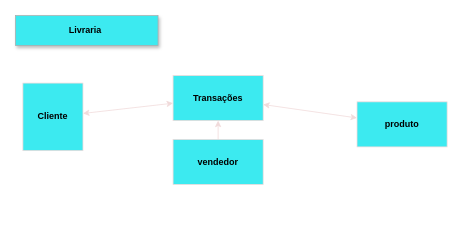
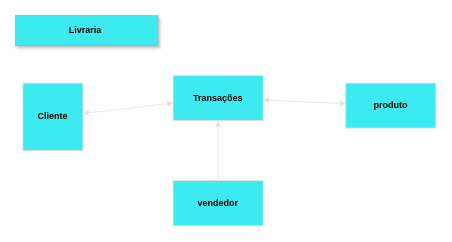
  <mxCell id="0" />
  <mxCell id="1" parent="0" />
  <mxCell id="2" value="&lt;b&gt;Cliente&lt;/b&gt;" style="rounded=0;whiteSpace=wrap;html=1;fillColor=#3CEAF0;strokeColor=#F0DADA;" parent="1" vertex="1"><mxGeometry x="30" y="110" width="80" height="90" as="geometry" /></mxCell>
  <mxCell id="3" style="edgeStyle=none;html=1;exitX=0.5;exitY=0;exitDx=0;exitDy=0;entryX=0.5;entryY=1;entryDx=0;entryDy=0;fillColor=#1D0101;strokeColor=#F0DADA;" edge="1" parent="1" source="4" target="8"><mxGeometry relative="1" as="geometry"><Array as="points"><mxPoint x="290" y="210" /></Array></mxGeometry></mxCell>
- <mxCell id="4" value="&lt;b&gt;vendedor&lt;/b&gt;" style="rounded=0;whiteSpace=wrap;html=1;fillColor=#3CEAF0;strokeColor=#F0DADA;" parent="1" vertex="1"><mxGeometry x="230" y="185" width="120" height="60" as="geometry" /></mxCell>
- <mxCell id="5" value="&lt;b&gt;produto&lt;/b&gt;" style="rounded=0;whiteSpace=wrap;html=1;fillColor=#3CEAF0;strokeColor=#F0DADA;" parent="1" vertex="1"><mxGeometry x="475" y="135" width="120" height="60" as="geometry" /></mxCell>
+ <mxCell id="4" value="&lt;b&gt;vendedor&lt;/b&gt;" style="rounded=0;whiteSpace=wrap;html=1;fillColor=#3CEAF0;strokeColor=#F0DADA;" parent="1" vertex="1"><mxGeometry x="230" y="240" width="120" height="60" as="geometry" /></mxCell>
+ <mxCell id="5" value="&lt;b&gt;produto&lt;/b&gt;" style="rounded=0;whiteSpace=wrap;html=1;fillColor=#3CEAF0;strokeColor=#F0DADA;" parent="1" vertex="1"><mxGeometry x="460" y="110" width="120" height="60" as="geometry" /></mxCell>
  <mxCell id="6" value="" style="edgeStyle=none;html=1;startArrow=classic;startFill=1;fillColor=#1D0101;strokeColor=#F0DADA;" parent="1" source="8" target="5" edge="1"><mxGeometry relative="1" as="geometry" /></mxCell>
  <mxCell id="7" value="" style="edgeStyle=none;html=1;startArrow=classic;startFill=1;fillColor=#1D0101;strokeColor=#F0DADA;" parent="1" source="8" target="2" edge="1"><mxGeometry relative="1" as="geometry" /></mxCell>
  <mxCell id="8" value="&lt;b&gt;Transações&lt;/b&gt;" style="rounded=0;whiteSpace=wrap;html=1;fillColor=#3CEAF0;strokeColor=#F0DADA;" parent="1" vertex="1"><mxGeometry x="230" y="100" width="120" height="60" as="geometry" /></mxCell>
  <mxCell id="9" value="&lt;b&gt;Livraria&amp;nbsp;&lt;/b&gt;" style="text;strokeColor=#ACADAD;align=center;fillColor=#3CEAF0;html=1;verticalAlign=middle;whiteSpace=wrap;rounded=0;shadow=1;" vertex="1" parent="1"><mxGeometry x="20" y="20" width="190" height="40" as="geometry" /></mxCell>
